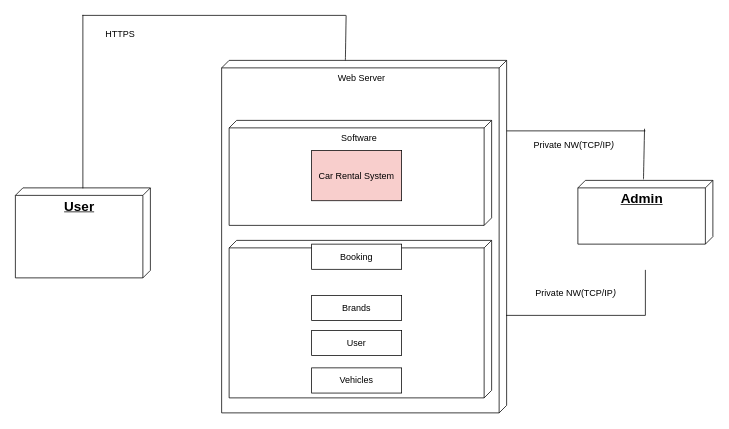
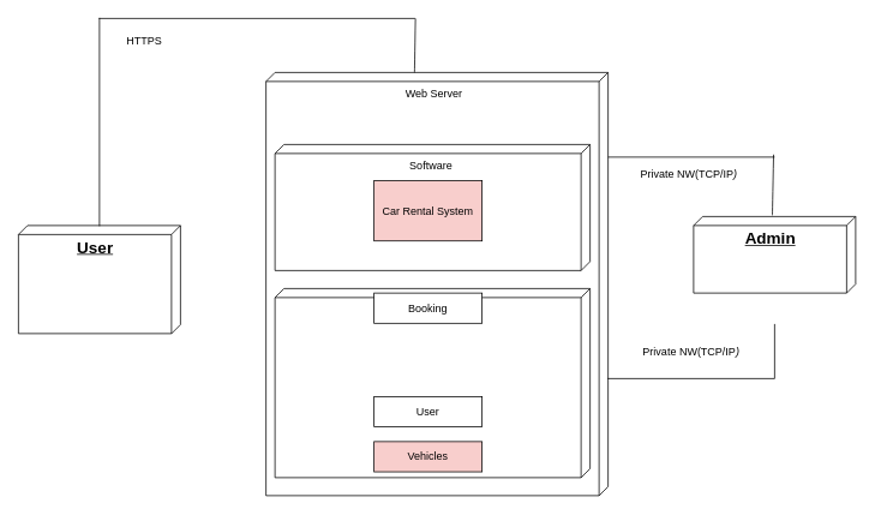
  <mxCell id="0" />
  <mxCell id="1" parent="0" />
  <mxCell id="2" value="Web Server&amp;nbsp;" style="verticalAlign=top;align=center;shape=cube;size=10;direction=south;fontStyle=0;html=1;boundedLbl=1;spacingLeft=5;hachureGap=4;" vertex="1" parent="1"><mxGeometry x="295" y="80" width="380" height="470" as="geometry" /></mxCell>
  <mxCell id="3" value="Software" style="verticalAlign=top;align=center;shape=cube;size=10;direction=south;html=1;boundedLbl=1;spacingLeft=5;hachureGap=4;" vertex="1" parent="2"><mxGeometry width="350" height="140" relative="1" as="geometry"><mxPoint x="10" y="80" as="offset" /></mxGeometry></mxCell>
  <mxCell id="4" value="Database" style="verticalAlign=top;align=center;shape=cube;size=10;direction=south;html=1;boundedLbl=1;spacingLeft=5;hachureGap=4;" vertex="1" parent="2"><mxGeometry width="350" height="210" relative="1" as="geometry"><mxPoint x="10" y="240" as="offset" /></mxGeometry></mxCell>
  <mxCell id="5" value="Car Rental System" style="rounded=0;whiteSpace=wrap;html=1;hachureGap=4;fillColor=#f8cecc;" vertex="1" parent="2"><mxGeometry x="120" y="119.996" width="120" height="67.143" as="geometry" /></mxCell>
  <mxCell id="6" value="Booking" style="rounded=0;whiteSpace=wrap;html=1;hachureGap=4;" vertex="1" parent="2"><mxGeometry x="120" y="245.003" width="120" height="33.571" as="geometry" /></mxCell>
- <mxCell id="7" value="Brands" style="rounded=0;whiteSpace=wrap;html=1;hachureGap=4;" vertex="1" parent="2"><mxGeometry x="120" y="313.333" width="120" height="33.571" as="geometry" /></mxCell>
  <mxCell id="8" value="User" style="rounded=0;whiteSpace=wrap;html=1;hachureGap=4;" vertex="1" parent="2"><mxGeometry x="120" y="360.004" width="120" height="33.571" as="geometry" /></mxCell>
- <mxCell id="9" value="Vehicles" style="rounded=0;whiteSpace=wrap;html=1;hachureGap=4;" vertex="1" parent="2"><mxGeometry x="120" y="410.004" width="120" height="33.571" as="geometry" /></mxCell>
+ <mxCell id="9" value="Vehicles" style="rounded=0;whiteSpace=wrap;html=1;hachureGap=4;fillColor=#f8cecc;" vertex="1" parent="2"><mxGeometry x="120" y="410.004" width="120" height="33.571" as="geometry" /></mxCell>
  <mxCell id="10" value="&lt;b&gt;&lt;font style=&quot;font-size: 18px;&quot;&gt;Admin&lt;/font&gt;&lt;/b&gt;" style="verticalAlign=top;align=center;spacingTop=8;spacingLeft=2;spacingRight=12;shape=cube;size=10;direction=south;fontStyle=4;html=1;hachureGap=4;" vertex="1" parent="1"><mxGeometry x="770" y="240" width="180" height="85" as="geometry" /></mxCell>
  <mxCell id="11" value="&lt;b&gt;&lt;font style=&quot;font-size: 18px;&quot;&gt;User&lt;/font&gt;&lt;/b&gt;" style="verticalAlign=top;align=center;spacingTop=8;spacingLeft=2;spacingRight=12;shape=cube;size=10;direction=south;fontStyle=4;html=1;hachureGap=4;" vertex="1" parent="1"><mxGeometry x="20" y="250" width="180" height="120" as="geometry" /></mxCell>
  <mxCell id="12" value="Private NW(TCP/IP&lt;i&gt;)&lt;/i&gt;" style="shape=partialRectangle;whiteSpace=wrap;html=1;top=0;left=0;fillColor=none;hachureGap=4;" vertex="1" parent="1"><mxGeometry x="675" y="360" width="185" height="60" as="geometry" /></mxCell>
  <mxCell id="13" value="" style="line;strokeWidth=1;fillColor=none;align=left;verticalAlign=middle;spacingTop=-1;spacingLeft=3;spacingRight=3;rotatable=0;labelPosition=right;points=[];portConstraint=eastwest;hachureGap=4;" vertex="1" parent="1"><mxGeometry x="675" y="170" width="185" height="8" as="geometry" /></mxCell>
  <mxCell id="14" value="" style="endArrow=none;html=1;rounded=0;startSize=14;endSize=14;sourcePerimeterSpacing=8;targetPerimeterSpacing=8;curved=1;exitX=-0.016;exitY=0.514;exitDx=0;exitDy=0;exitPerimeter=0;entryX=0.994;entryY=0.148;entryDx=0;entryDy=0;entryPerimeter=0;" edge="1" parent="1" source="10" target="13"><mxGeometry width="50" height="50" relative="1" as="geometry"><mxPoint x="860" y="228" as="sourcePoint" /><mxPoint x="910" y="178" as="targetPoint" /></mxGeometry></mxCell>
  <mxCell id="15" value="Private NW(TCP/IP&lt;i&gt;)&lt;/i&gt;" style="text;html=1;strokeColor=none;fillColor=none;align=center;verticalAlign=middle;whiteSpace=wrap;rounded=0;hachureGap=4;" vertex="1" parent="1"><mxGeometry x="680" y="178" width="170" height="30" as="geometry" /></mxCell>
  <mxCell id="16" value="" style="shape=partialRectangle;whiteSpace=wrap;html=1;bottom=0;right=0;fillColor=none;hachureGap=4;direction=east;" vertex="1" parent="1"><mxGeometry x="110" y="20" width="350" height="230" as="geometry" /></mxCell>
  <mxCell id="17" value="" style="endArrow=none;html=1;rounded=0;startSize=14;endSize=14;sourcePerimeterSpacing=8;targetPerimeterSpacing=8;curved=1;exitX=-0.016;exitY=0.514;exitDx=0;exitDy=0;exitPerimeter=0;" edge="1" parent="1"><mxGeometry width="50" height="50" relative="1" as="geometry"><mxPoint x="460" y="80" as="sourcePoint" /><mxPoint x="461" y="20" as="targetPoint" /></mxGeometry></mxCell>
  <mxCell id="18" value="HTTPS" style="text;html=1;strokeColor=none;fillColor=none;align=center;verticalAlign=middle;whiteSpace=wrap;rounded=0;hachureGap=4;" vertex="1" parent="1"><mxGeometry x="120" y="30" width="80" height="30" as="geometry" /></mxCell>
